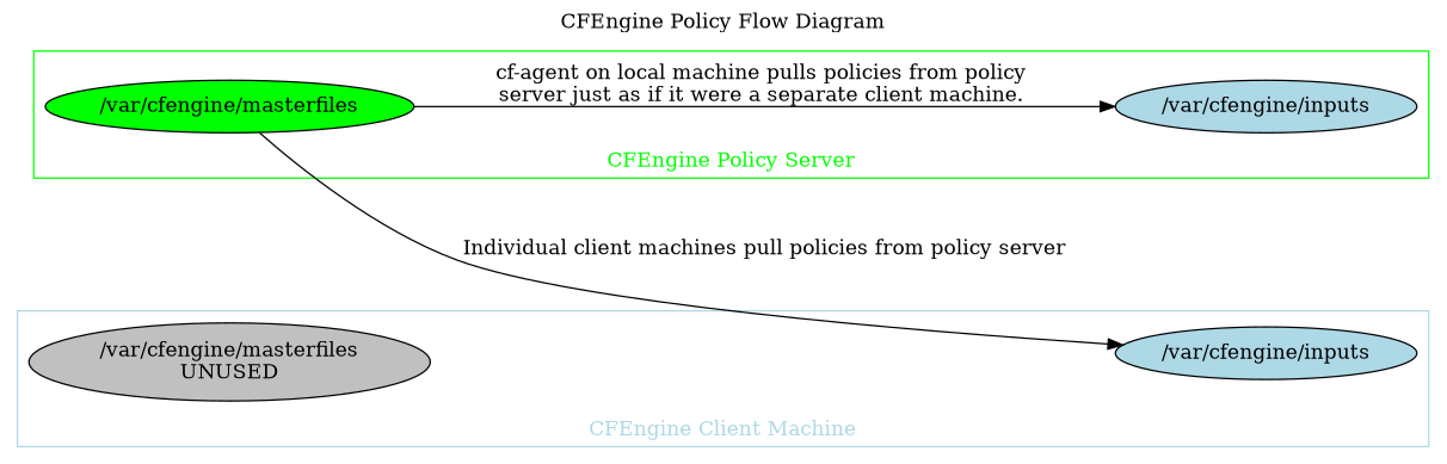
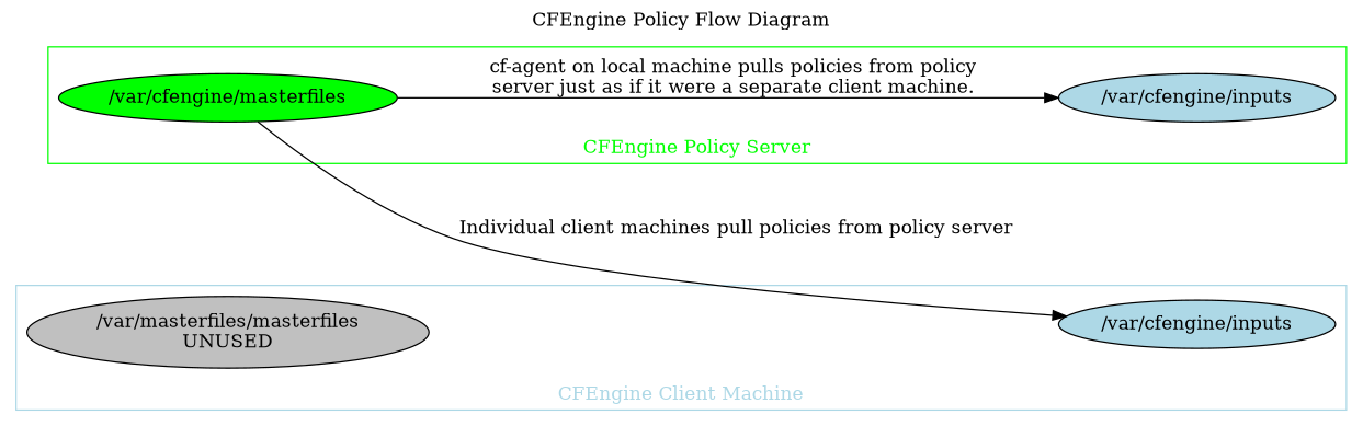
  digraph {
    label="CFEngine Policy Flow Diagram"
    labelloc=t
    rankdir=LR
    node [fillcolor=lightblue style=filled]
    n1 [fillcolor=green label="/var/cfengine/masterfiles"]
    n2 [label="/var/cfengine/inputs"]
    invis_node [style=invis fillcolor=""]
-   n4 [fillcolor=gray label="/var/cfengine/masterfiles\rUNUSED"]
+   n4 [fillcolor=gray label="/var/masterfiles/masterfiles\rUNUSED"]
    n5 [label="/var/cfengine/inputs"]
    subgraph cluster_1 {
      color=green
      fontcolor=green
      label="CFEngine Policy Server"
      labelloc=b
      rank=same
      n1
      n2
    }
    subgraph cluster_2 {
      style=invis
      invis_node
    }
    subgraph cluster_3 {
      color=lightblue
      fontcolor=lightblue
      label="CFEngine Client Machine"
      labelloc=b
      rank=same
      n4
      n5
    }
    n1 -> n2 [label="cf-agent on local machine pulls policies from policy\rserver just as if it were a separate client machine."]
    n1 -> invis_node [style=invis]
    n1 -> n5 [label=" Individual client machines pull policies from policy server"]
    n4 -> n5 [style=invis]
  }
